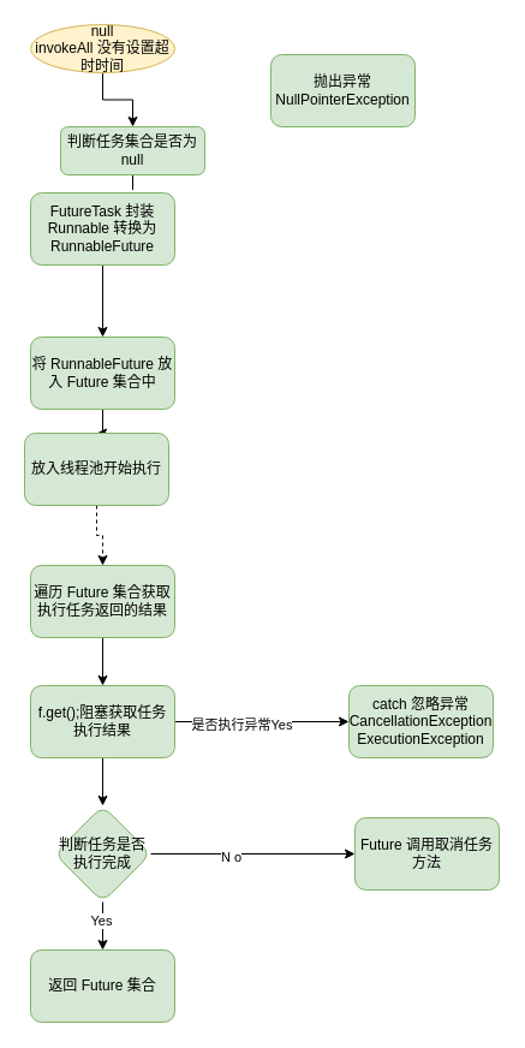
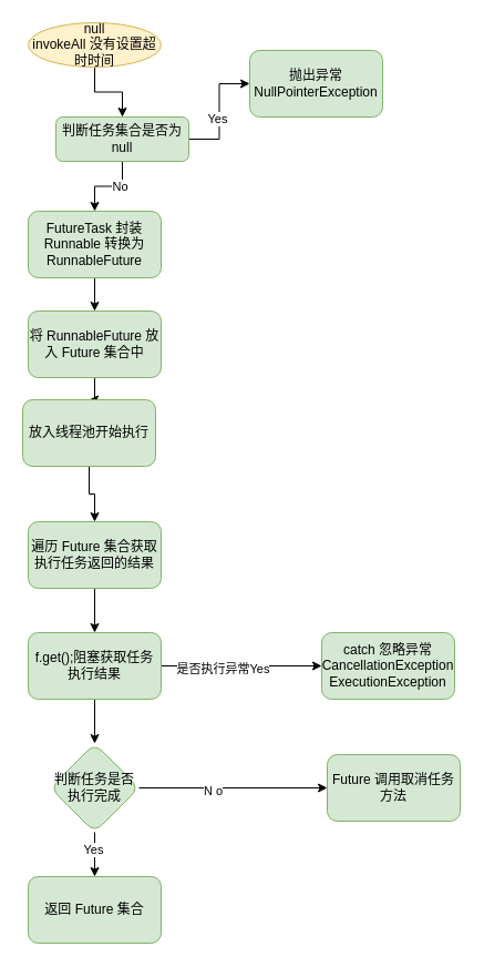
  <mxCell id="0" />
  <mxCell id="1" parent="0" />
+ <mxCell id="2" value="" style="edgeStyle=orthogonalEdgeStyle;rounded=0;orthogonalLoop=1;jettySize=auto;html=1;" edge="1" parent="1" source="6" target="9"><mxGeometry relative="1" as="geometry" /></mxCell>
+ <mxCell id="3" value="Yes" style="edgeLabel;html=1;align=center;verticalAlign=middle;resizable=0;points=[];" vertex="1" connectable="0" parent="2"><mxGeometry x="-0.13" y="2" relative="1" as="geometry"><mxPoint as="offset" /></mxGeometry></mxCell>
  <mxCell id="4" value="" style="edgeStyle=orthogonalEdgeStyle;rounded=0;orthogonalLoop=1;jettySize=auto;html=1;" edge="1" parent="1" source="6" target="11"><mxGeometry relative="1" as="geometry" /></mxCell>
  <mxCell id="5" value="No" style="edgeLabel;html=1;align=center;verticalAlign=middle;resizable=0;points=[];" vertex="1" connectable="0" parent="4"><mxGeometry x="-0.29" relative="1" as="geometry"><mxPoint as="offset" /></mxGeometry></mxCell>
  <mxCell id="6" value="判断任务集合是否为 null" style="rounded=1;whiteSpace=wrap;html=1;fillColor=#d5e8d4;strokeColor=#82b366;" vertex="1" parent="1"><mxGeometry x="50" y="105" width="120" height="40" as="geometry" /></mxCell>
  <mxCell id="7" style="edgeStyle=orthogonalEdgeStyle;rounded=0;orthogonalLoop=1;jettySize=auto;html=1;exitX=0.5;exitY=1;exitDx=0;exitDy=0;entryX=0.5;entryY=0;entryDx=0;entryDy=0;" edge="1" parent="1" source="8" target="6"><mxGeometry relative="1" as="geometry" /></mxCell>
  <mxCell id="8" value="null&lt;br&gt;invokeAll 没有设置超时时间" style="ellipse;whiteSpace=wrap;html=1;fillColor=#fff2cc;strokeColor=#d6b656;" vertex="1" parent="1"><mxGeometry x="25" y="20" width="120" height="40" as="geometry" /></mxCell>
  <mxCell id="9" value="抛出异常NullPointerException" style="whiteSpace=wrap;html=1;fillColor=#d5e8d4;strokeColor=#82b366;rounded=1;" vertex="1" parent="1"><mxGeometry x="225" y="45" width="120" height="60" as="geometry" /></mxCell>
  <mxCell id="10" value="" style="edgeStyle=orthogonalEdgeStyle;rounded=0;orthogonalLoop=1;jettySize=auto;html=1;" edge="1" parent="1" source="11" target="13"><mxGeometry relative="1" as="geometry" /></mxCell>
- <mxCell id="11" value="FutureTask 封装 Runnable 转换为RunnableFuture" style="whiteSpace=wrap;html=1;fillColor=#d5e8d4;strokeColor=#82b366;rounded=1;" vertex="1" parent="1"><mxGeometry x="25" y="160" width="120" height="60" as="geometry" /></mxCell>
+ <mxCell id="11" value="FutureTask 封装 Runnable 转换为RunnableFuture" style="whiteSpace=wrap;html=1;fillColor=#d5e8d4;strokeColor=#82b366;rounded=1;" vertex="1" parent="1"><mxGeometry x="25" y="190" width="120" height="60" as="geometry" /></mxCell>
  <mxCell id="12" value="" style="edgeStyle=orthogonalEdgeStyle;rounded=0;orthogonalLoop=1;jettySize=auto;html=1;" edge="1" parent="1" source="13" target="15"><mxGeometry relative="1" as="geometry" /></mxCell>
  <mxCell id="13" value="将 RunnableFuture 放入 Future 集合中" style="whiteSpace=wrap;html=1;fillColor=#d5e8d4;strokeColor=#82b366;rounded=1;" vertex="1" parent="1"><mxGeometry x="25" y="280" width="120" height="60" as="geometry" /></mxCell>
- <mxCell id="14" value="" style="edgeStyle=orthogonalEdgeStyle;rounded=0;orthogonalLoop=1;jettySize=auto;html=1;dashed=1;" edge="1" parent="1" source="15" target="17"><mxGeometry relative="1" as="geometry" /></mxCell>
+ <mxCell id="14" value="" style="edgeStyle=orthogonalEdgeStyle;rounded=0;orthogonalLoop=1;jettySize=auto;html=1;" edge="1" parent="1" source="15" target="17"><mxGeometry relative="1" as="geometry" /></mxCell>
  <mxCell id="15" value="放入线程池开始执行" style="whiteSpace=wrap;html=1;fillColor=#d5e8d4;strokeColor=#82b366;rounded=1;" vertex="1" parent="1"><mxGeometry x="20" y="360" width="120" height="60" as="geometry" /></mxCell>
  <mxCell id="16" value="" style="edgeStyle=orthogonalEdgeStyle;rounded=0;orthogonalLoop=1;jettySize=auto;html=1;" edge="1" parent="1" source="17" target="21"><mxGeometry relative="1" as="geometry" /></mxCell>
  <mxCell id="17" value="遍历 Future 集合获取执行任务返回的结果" style="whiteSpace=wrap;html=1;fillColor=#d5e8d4;strokeColor=#82b366;rounded=1;" vertex="1" parent="1"><mxGeometry x="25" y="470" width="120" height="60" as="geometry" /></mxCell>
  <mxCell id="18" value="" style="edgeStyle=orthogonalEdgeStyle;rounded=0;orthogonalLoop=1;jettySize=auto;html=1;" edge="1" parent="1" source="21" target="22"><mxGeometry relative="1" as="geometry" /></mxCell>
  <mxCell id="19" value="是否执行异常Yes" style="edgeLabel;html=1;align=center;verticalAlign=middle;resizable=0;points=[];" vertex="1" connectable="0" parent="18"><mxGeometry x="-0.235" y="-2" relative="1" as="geometry"><mxPoint as="offset" /></mxGeometry></mxCell>
  <mxCell id="20" value="" style="edgeStyle=orthogonalEdgeStyle;rounded=0;orthogonalLoop=1;jettySize=auto;html=1;" edge="1" parent="1" source="21" target="27"><mxGeometry relative="1" as="geometry" /></mxCell>
  <mxCell id="21" value="f.get();阻塞获取任务执行结果" style="whiteSpace=wrap;html=1;fillColor=#d5e8d4;strokeColor=#82b366;rounded=1;" vertex="1" parent="1"><mxGeometry x="25" y="570" width="120" height="60" as="geometry" /></mxCell>
  <mxCell id="22" value="catch 忽略异常&lt;br&gt;CancellationException&lt;br&gt;ExecutionException" style="whiteSpace=wrap;html=1;fillColor=#d5e8d4;strokeColor=#82b366;rounded=1;" vertex="1" parent="1"><mxGeometry x="290" y="570" width="120" height="60" as="geometry" /></mxCell>
  <mxCell id="23" value="" style="edgeStyle=orthogonalEdgeStyle;rounded=0;orthogonalLoop=1;jettySize=auto;html=1;" edge="1" parent="1" source="27" target="28"><mxGeometry relative="1" as="geometry" /></mxCell>
  <mxCell id="24" value="Yes" style="edgeLabel;html=1;align=center;verticalAlign=middle;resizable=0;points=[];" vertex="1" connectable="0" parent="23"><mxGeometry x="-0.261" y="-2" relative="1" as="geometry"><mxPoint as="offset" /></mxGeometry></mxCell>
  <mxCell id="25" value="" style="edgeStyle=orthogonalEdgeStyle;rounded=0;orthogonalLoop=1;jettySize=auto;html=1;" edge="1" parent="1" source="27" target="29"><mxGeometry relative="1" as="geometry" /></mxCell>
  <mxCell id="26" value="N o" style="edgeLabel;html=1;align=center;verticalAlign=middle;resizable=0;points=[];" vertex="1" connectable="0" parent="25"><mxGeometry x="-0.226" y="-2" relative="1" as="geometry"><mxPoint as="offset" /></mxGeometry></mxCell>
  <mxCell id="27" value="判断任务是否执行完成" style="rhombus;whiteSpace=wrap;html=1;fillColor=#d5e8d4;strokeColor=#82b366;rounded=1;" vertex="1" parent="1"><mxGeometry x="45" y="670" width="80" height="80" as="geometry" /></mxCell>
  <mxCell id="28" value="返回 Future 集合" style="whiteSpace=wrap;html=1;fillColor=#d5e8d4;strokeColor=#82b366;rounded=1;" vertex="1" parent="1"><mxGeometry x="25" y="790" width="120" height="60" as="geometry" /></mxCell>
  <mxCell id="29" value="Future 调用取消任务方法" style="whiteSpace=wrap;html=1;fillColor=#d5e8d4;strokeColor=#82b366;rounded=1;" vertex="1" parent="1"><mxGeometry x="295" y="680" width="120" height="60" as="geometry" /></mxCell>
